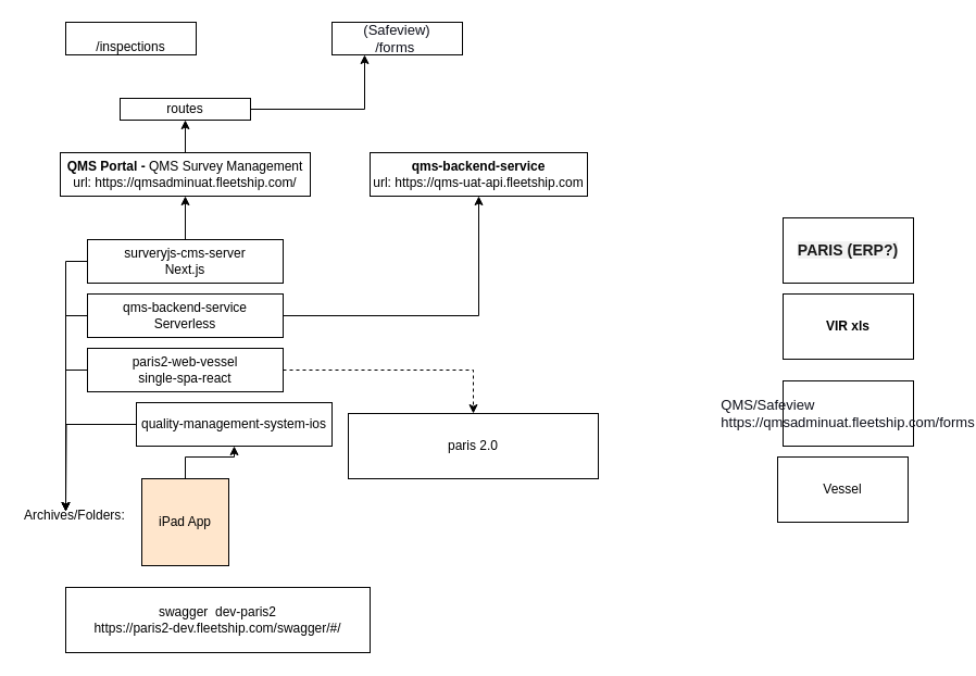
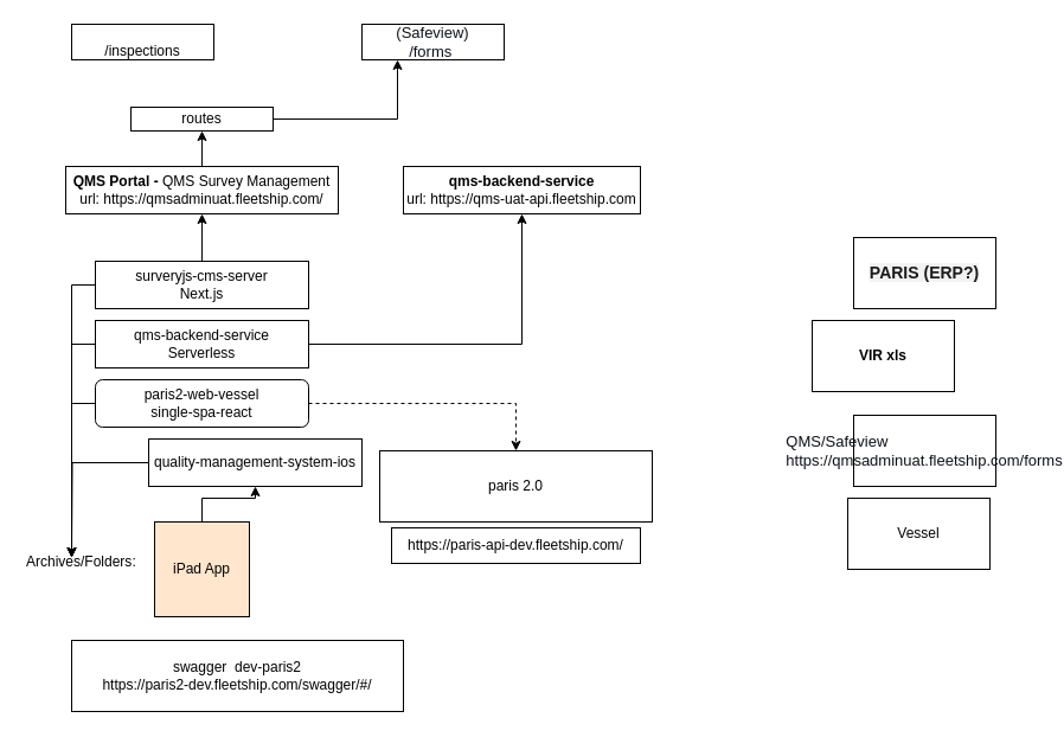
  <mxCell id="0" />
  <mxCell id="1" parent="0" />
  <mxCell id="2" style="edgeStyle=orthogonalEdgeStyle;rounded=0;orthogonalLoop=1;jettySize=auto;html=1;entryX=0.5;entryY=1;entryDx=0;entryDy=0;" edge="1" parent="1" source="3" target="29"><mxGeometry relative="1" as="geometry" /></mxCell>
  <mxCell id="3" value="&lt;span style=&quot;text-align: left&quot;&gt;&lt;b&gt;QMS Portal -&amp;nbsp;&lt;/b&gt;&lt;/span&gt;QMS Survey Management&lt;br&gt;&lt;span style=&quot;text-align: left&quot;&gt;url: https://qmsadminuat.fleetship.com/&lt;/span&gt;&lt;span style=&quot;text-align: left&quot;&gt;&lt;br&gt;&lt;/span&gt;" style="rounded=0;whiteSpace=wrap;html=1;" vertex="1" parent="1"><mxGeometry x="55" y="140" width="230" height="40" as="geometry" /></mxCell>
  <mxCell id="4" value="&lt;b&gt;qms-backend-service&lt;br&gt;&lt;/b&gt;url:&amp;nbsp;https://qms-uat-api.fleetship.com" style="rounded=0;whiteSpace=wrap;html=1;" vertex="1" parent="1"><mxGeometry x="340" y="140" width="200" height="40" as="geometry" /></mxCell>
+ <mxCell id="5" value="https://paris-api-dev.fleetship.com/" style="rounded=0;whiteSpace=wrap;html=1;" vertex="1" parent="1"><mxGeometry x="330" y="445" width="210" height="30" as="geometry" /></mxCell>
  <mxCell id="6" value="swagger&amp;nbsp; dev-paris2&lt;br&gt;https://paris2-dev.fleetship.com/swagger/#/" style="rounded=0;whiteSpace=wrap;html=1;" vertex="1" parent="1"><mxGeometry x="60" y="540" width="280" height="60" as="geometry" /></mxCell>
- <mxCell id="7" value="&lt;b&gt;VIR xls&lt;/b&gt;&lt;font color=&quot;#1a1a1a&quot; face=&quot;opensans, arial, sans-serif&quot;&gt;&lt;br&gt;&lt;/font&gt;" style="rounded=0;whiteSpace=wrap;html=1;" vertex="1" parent="1"><mxGeometry x="720" y="270" width="120" height="60" as="geometry" /></mxCell>
+ <mxCell id="7" value="&lt;b&gt;VIR xls&lt;/b&gt;&lt;font color=&quot;#1a1a1a&quot; face=&quot;opensans, arial, sans-serif&quot;&gt;&lt;br&gt;&lt;/font&gt;" style="rounded=0;whiteSpace=wrap;html=1;" vertex="1" parent="1"><mxGeometry x="685" y="270" width="120" height="60" as="geometry" /></mxCell>
  <mxCell id="8" style="edgeStyle=orthogonalEdgeStyle;rounded=0;orthogonalLoop=1;jettySize=auto;html=1;" edge="1" parent="1" source="10"><mxGeometry relative="1" as="geometry"><mxPoint x="60" y="470" as="targetPoint" /></mxGeometry></mxCell>
  <mxCell id="9" style="edgeStyle=orthogonalEdgeStyle;rounded=0;orthogonalLoop=1;jettySize=auto;html=1;" edge="1" parent="1" source="10" target="3"><mxGeometry relative="1" as="geometry" /></mxCell>
  <mxCell id="10" value="&lt;span&gt;surveryjs-cms-server&lt;br&gt;Next.js&lt;br&gt;&lt;/span&gt;" style="rounded=0;whiteSpace=wrap;html=1;" vertex="1" parent="1"><mxGeometry x="80" y="220" width="180" height="40" as="geometry" /></mxCell>
  <mxCell id="11" style="edgeStyle=orthogonalEdgeStyle;rounded=0;orthogonalLoop=1;jettySize=auto;html=1;" edge="1" parent="1" source="13"><mxGeometry relative="1" as="geometry"><mxPoint x="60" y="470" as="targetPoint" /></mxGeometry></mxCell>
  <mxCell id="12" style="edgeStyle=orthogonalEdgeStyle;rounded=0;orthogonalLoop=1;jettySize=auto;html=1;" edge="1" parent="1" source="13" target="4"><mxGeometry relative="1" as="geometry" /></mxCell>
  <mxCell id="13" value="&lt;span&gt;qms-backend-service&lt;br&gt;Serverless&lt;br&gt;&lt;/span&gt;" style="rounded=0;whiteSpace=wrap;html=1;" vertex="1" parent="1"><mxGeometry x="80" y="270" width="180" height="40" as="geometry" /></mxCell>
  <mxCell id="14" style="edgeStyle=orthogonalEdgeStyle;rounded=0;orthogonalLoop=1;jettySize=auto;html=1;" edge="1" parent="1" source="16"><mxGeometry relative="1" as="geometry"><mxPoint x="60" y="470" as="targetPoint" /></mxGeometry></mxCell>
  <mxCell id="15" style="edgeStyle=orthogonalEdgeStyle;rounded=0;orthogonalLoop=1;jettySize=auto;html=1;dashed=1;" edge="1" parent="1" source="16" target="25"><mxGeometry relative="1" as="geometry" /></mxCell>
- <mxCell id="16" value="&lt;span&gt;paris2-web-vessel&lt;br&gt;single-spa-react&lt;br&gt;&lt;/span&gt;" style="rounded=0;whiteSpace=wrap;html=1;" vertex="1" parent="1"><mxGeometry x="80" y="320" width="180" height="40" as="geometry" /></mxCell>
+ <mxCell id="16" value="&lt;span&gt;paris2-web-vessel&lt;br&gt;single-spa-react&lt;br&gt;&lt;/span&gt;" style="whiteSpace=wrap;html=1;rounded=1;" vertex="1" parent="1"><mxGeometry x="80" y="320" width="180" height="40" as="geometry" /></mxCell>
  <mxCell id="17" style="edgeStyle=orthogonalEdgeStyle;rounded=0;orthogonalLoop=1;jettySize=auto;html=1;" edge="1" parent="1" source="18"><mxGeometry relative="1" as="geometry"><mxPoint x="60" y="470" as="targetPoint" /></mxGeometry></mxCell>
  <mxCell id="18" value="&lt;span&gt;quality-management-system-ios&lt;br&gt;&lt;/span&gt;" style="rounded=0;whiteSpace=wrap;html=1;" vertex="1" parent="1"><mxGeometry x="125" y="370" width="180" height="40" as="geometry" /></mxCell>
  <mxCell id="19" value="&lt;div style=&quot;text-align: left&quot;&gt;&lt;span style=&quot;font-size: 13px&quot;&gt;&lt;font color=&quot;#0e101a&quot; face=&quot;arial&quot;&gt;QMS/Safeview&lt;/font&gt;&lt;/span&gt;&lt;/div&gt;&lt;div style=&quot;text-align: left&quot;&gt;&lt;font color=&quot;#0e101a&quot; face=&quot;arial&quot;&gt;&lt;span style=&quot;font-size: 13px&quot;&gt;https://qmsadminuat.fleetship.com/forms&lt;/span&gt;&lt;br&gt;&lt;/font&gt;&lt;/div&gt;" style="rounded=0;whiteSpace=wrap;html=1;" vertex="1" parent="1"><mxGeometry x="720" y="350" width="120" height="60" as="geometry" /></mxCell>
  <mxCell id="20" value="Vessel" style="rounded=0;whiteSpace=wrap;html=1;" vertex="1" parent="1"><mxGeometry x="715" y="420" width="120" height="60" as="geometry" /></mxCell>
  <mxCell id="21" value="&lt;strong style=&quot;text-align: left ; color: rgb(26 , 26 , 26) ; font-family: &amp;#34;opensans&amp;#34; , &amp;#34;arial&amp;#34; , sans-serif ; font-size: 14px ; background-color: rgb(242 , 242 , 242)&quot;&gt;PARIS (ERP?)&lt;/strong&gt;" style="rounded=0;whiteSpace=wrap;html=1;" vertex="1" parent="1"><mxGeometry x="720" y="200" width="120" height="60" as="geometry" /></mxCell>
  <mxCell id="22" value="&lt;div&gt;&lt;span&gt;Archives/Folders&lt;/span&gt;&lt;span&gt;:&lt;/span&gt;&lt;/div&gt;" style="text;whiteSpace=wrap;html=1;align=left;" vertex="1" parent="1"><mxGeometry x="20" y="460" width="100" height="20" as="geometry" /></mxCell>
  <mxCell id="23" value="" style="edgeStyle=orthogonalEdgeStyle;rounded=0;orthogonalLoop=1;jettySize=auto;html=1;" edge="1" parent="1" source="24" target="18"><mxGeometry relative="1" as="geometry" /></mxCell>
  <mxCell id="24" value="iPad App" style="whiteSpace=wrap;html=1;aspect=fixed;fillColor=#ffe6cc;" vertex="1" parent="1"><mxGeometry x="130" y="440" width="80" height="80" as="geometry" /></mxCell>
  <mxCell id="25" value="paris 2.0" style="rounded=0;whiteSpace=wrap;html=1;" vertex="1" parent="1"><mxGeometry x="320" y="380" width="230" height="60" as="geometry" /></mxCell>
  <mxCell id="26" value="&lt;span style=&quot;text-align: left&quot;&gt;&lt;br&gt;/inspections&lt;br&gt;&lt;/span&gt;" style="whiteSpace=wrap;html=1;" vertex="1" parent="1"><mxGeometry x="60" y="20" width="120" height="30" as="geometry" /></mxCell>
  <mxCell id="27" value="&lt;span style=&quot;color: rgb(14 , 16 , 26) ; font-family: &amp;#34;arial&amp;#34; ; font-size: 13px ; text-align: left&quot;&gt;(&lt;/span&gt;&lt;span style=&quot;color: rgb(14 , 16 , 26) ; font-family: &amp;#34;arial&amp;#34; ; font-size: 13px ; text-align: left&quot;&gt;Safeview)&lt;/span&gt;&lt;span style=&quot;color: rgb(14 , 16 , 26) ; font-family: &amp;#34;arial&amp;#34; ; font-size: 13px ; text-align: left&quot;&gt;&lt;br&gt;/forms&amp;nbsp;&lt;/span&gt;" style="rounded=0;whiteSpace=wrap;html=1;" vertex="1" parent="1"><mxGeometry x="305" y="20" width="120" height="30" as="geometry" /></mxCell>
  <mxCell id="28" style="edgeStyle=orthogonalEdgeStyle;rounded=0;orthogonalLoop=1;jettySize=auto;html=1;entryX=0.25;entryY=1;entryDx=0;entryDy=0;" edge="1" parent="1" source="29" target="27"><mxGeometry relative="1" as="geometry"><mxPoint x="230" y="50" as="targetPoint" /></mxGeometry></mxCell>
  <mxCell id="29" value="routes" style="rounded=0;whiteSpace=wrap;html=1;" vertex="1" parent="1"><mxGeometry x="110" y="90" width="120" height="20" as="geometry" /></mxCell>
